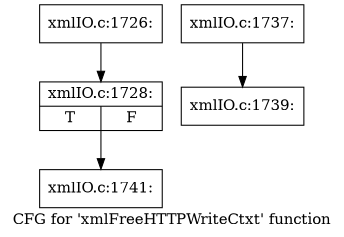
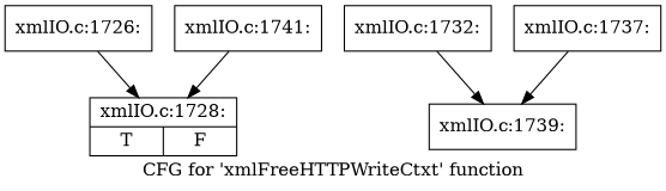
  digraph {
    label="CFG for 'xmlFreeHTTPWriteCtxt' function"
    node [shape=record]
    n1 [label="{xmlIO.c:1726:}"]
    n2 [label="{xmlIO.c:1728:|{<s0>T|<s1>F}}"]
    n3 [label="{xmlIO.c:1741:}"]
+   n4 [label="{xmlIO.c:1732:}"]
    n5 [label="{xmlIO.c:1739:}"]
    n6 [label="{xmlIO.c:1737:}"]
    n1 -> n2
-   n2 -> n3
+   n3 -> n2
+   n4 -> n5
    n6 -> n5
  }
